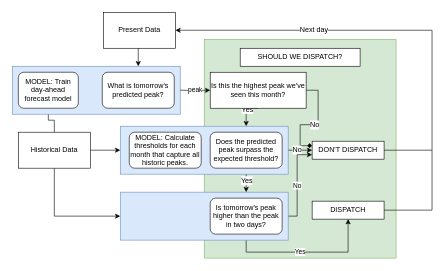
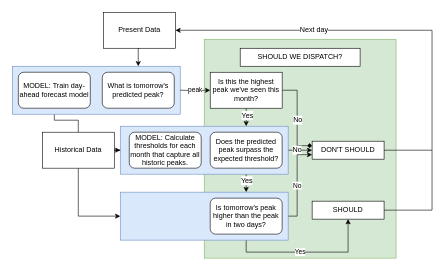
  <mxCell id="0" />
  <mxCell id="1" parent="0" />
  <mxCell id="2" value="" style="rounded=0;whiteSpace=wrap;html=1;fillColor=#d5e8d4;strokeColor=#82b366;" vertex="1" parent="1"><mxGeometry x="340" y="65" width="320" height="365" as="geometry" /></mxCell>
  <mxCell id="3" style="edgeStyle=orthogonalEdgeStyle;rounded=0;orthogonalLoop=1;jettySize=auto;html=1;exitX=0.5;exitY=0;exitDx=0;exitDy=0;entryX=0.5;entryY=1;entryDx=0;entryDy=0;" edge="1" parent="1" source="6" target="27"><mxGeometry relative="1" as="geometry" /></mxCell>
  <mxCell id="4" style="edgeStyle=orthogonalEdgeStyle;rounded=0;orthogonalLoop=1;jettySize=auto;html=1;exitX=1;exitY=0.5;exitDx=0;exitDy=0;" edge="1" parent="1" source="6" target="35"><mxGeometry relative="1" as="geometry" /></mxCell>
  <mxCell id="5" style="edgeStyle=orthogonalEdgeStyle;rounded=0;orthogonalLoop=1;jettySize=auto;html=1;exitX=0.5;exitY=1;exitDx=0;exitDy=0;entryX=0;entryY=0.5;entryDx=0;entryDy=0;" edge="1" parent="1" source="6" target="32"><mxGeometry relative="1" as="geometry" /></mxCell>
- <mxCell id="6" value="Historical Data" style="rounded=0;whiteSpace=wrap;html=1;" vertex="1" parent="1"><mxGeometry x="30" y="220" width="120" height="60" as="geometry" /></mxCell>
+ <mxCell id="6" value="Historical Data" style="rounded=0;whiteSpace=wrap;html=1;" vertex="1" parent="1"><mxGeometry x="70" y="220" width="120" height="60" as="geometry" /></mxCell>
  <mxCell id="7" style="edgeStyle=orthogonalEdgeStyle;rounded=0;orthogonalLoop=1;jettySize=auto;html=1;exitX=0.5;exitY=1;exitDx=0;exitDy=0;entryX=0.75;entryY=0;entryDx=0;entryDy=0;" edge="1" parent="1" source="8" target="26"><mxGeometry relative="1" as="geometry" /></mxCell>
  <mxCell id="8" value="Present Data" style="rounded=0;whiteSpace=wrap;html=1;" vertex="1" parent="1"><mxGeometry x="172" y="20" width="120" height="60" as="geometry" /></mxCell>
  <mxCell id="9" style="edgeStyle=orthogonalEdgeStyle;rounded=0;orthogonalLoop=1;jettySize=auto;html=1;exitX=0.5;exitY=1;exitDx=0;exitDy=0;" edge="1" parent="1" source="13"><mxGeometry relative="1" as="geometry"><mxPoint x="410" y="210" as="targetPoint" /></mxGeometry></mxCell>
  <mxCell id="10" value="Yes" style="text;html=1;resizable=0;points=[];align=center;verticalAlign=middle;labelBackgroundColor=#ffffff;" vertex="1" connectable="0" parent="9"><mxGeometry x="-0.25" y="1" relative="1" as="geometry"><mxPoint as="offset" /></mxGeometry></mxCell>
  <mxCell id="11" style="edgeStyle=orthogonalEdgeStyle;rounded=0;orthogonalLoop=1;jettySize=auto;html=1;exitX=1;exitY=0.5;exitDx=0;exitDy=0;entryX=0;entryY=0.25;entryDx=0;entryDy=0;endArrow=diamond;" edge="1" parent="1" source="13" target="23"><mxGeometry relative="1" as="geometry" /></mxCell>
  <mxCell id="12" value="No" style="text;html=1;resizable=0;points=[];align=center;verticalAlign=middle;labelBackgroundColor=#ffffff;" vertex="1" connectable="0" parent="11"><mxGeometry x="0.035" relative="1" as="geometry"><mxPoint as="offset" /></mxGeometry></mxCell>
- <mxCell id="13" value="Is this the highest peak we've seen this month?" style="rounded=0;whiteSpace=wrap;html=1;" vertex="1" parent="1"><mxGeometry x="350" y="120" width="160" height="60" as="geometry" /></mxCell>
+ <mxCell id="13" value="Is this the highest peak we've seen this month?" style="rounded=0;whiteSpace=wrap;html=1;" vertex="1" parent="1"><mxGeometry x="350" y="120" width="120" height="60" as="geometry" /></mxCell>
  <mxCell id="14" style="edgeStyle=orthogonalEdgeStyle;rounded=0;orthogonalLoop=1;jettySize=auto;html=1;exitX=0.5;exitY=1;exitDx=0;exitDy=0;entryX=0.75;entryY=0;entryDx=0;entryDy=0;" edge="1" parent="1" source="37" target="32"><mxGeometry relative="1" as="geometry"><mxPoint x="410" y="300" as="targetPoint" /></mxGeometry></mxCell>
  <mxCell id="15" value="Yes" style="text;html=1;resizable=0;points=[];align=center;verticalAlign=middle;labelBackgroundColor=#ffffff;" vertex="1" connectable="0" parent="14"><mxGeometry x="-0.2" relative="1" as="geometry"><mxPoint y="4" as="offset" /></mxGeometry></mxCell>
  <mxCell id="16" style="edgeStyle=orthogonalEdgeStyle;rounded=0;orthogonalLoop=1;jettySize=auto;html=1;exitX=1;exitY=0.5;exitDx=0;exitDy=0;" edge="1" parent="1" source="37" target="23"><mxGeometry relative="1" as="geometry" /></mxCell>
  <mxCell id="17" value="No" style="text;html=1;resizable=0;points=[];align=center;verticalAlign=middle;labelBackgroundColor=#ffffff;" vertex="1" connectable="0" parent="16"><mxGeometry x="-0.44" y="-1" relative="1" as="geometry"><mxPoint x="10" y="-2" as="offset" /></mxGeometry></mxCell>
  <mxCell id="18" value="Yes" style="edgeStyle=orthogonalEdgeStyle;rounded=0;orthogonalLoop=1;jettySize=auto;html=1;entryX=0.5;entryY=1;entryDx=0;entryDy=0;exitX=0.75;exitY=1;exitDx=0;exitDy=0;" edge="1" parent="1"><mxGeometry x="-0.102" relative="1" as="geometry"><mxPoint x="410" y="400" as="sourcePoint" /><mxPoint x="580" y="365" as="targetPoint" /><Array as="points"><mxPoint x="410" y="420" /><mxPoint x="580" y="420" /></Array><mxPoint as="offset" /></mxGeometry></mxCell>
  <mxCell id="19" value="No&lt;br&gt;" style="edgeStyle=orthogonalEdgeStyle;rounded=0;orthogonalLoop=1;jettySize=auto;html=1;exitX=1;exitY=0.5;exitDx=0;exitDy=0;entryX=0;entryY=0.75;entryDx=0;entryDy=0;" edge="1" parent="1" source="33" target="23"><mxGeometry relative="1" as="geometry" /></mxCell>
  <mxCell id="20" style="edgeStyle=orthogonalEdgeStyle;rounded=0;orthogonalLoop=1;jettySize=auto;html=1;exitX=1;exitY=0.5;exitDx=0;exitDy=0;entryX=1;entryY=0.5;entryDx=0;entryDy=0;" edge="1" parent="1" source="22" target="8"><mxGeometry relative="1" as="geometry"><Array as="points"><mxPoint x="720" y="350" /><mxPoint x="720" y="50" /></Array></mxGeometry></mxCell>
  <mxCell id="21" value="Next day" style="text;html=1;resizable=0;points=[];align=center;verticalAlign=middle;labelBackgroundColor=#ffffff;" vertex="1" connectable="0" parent="20"><mxGeometry x="0.43" y="-1" relative="1" as="geometry"><mxPoint as="offset" /></mxGeometry></mxCell>
- <mxCell id="22" value="DISPATCH" style="rounded=0;whiteSpace=wrap;html=1;" vertex="1" parent="1"><mxGeometry x="520" y="335" width="120" height="30" as="geometry" /></mxCell>
- <mxCell id="23" value="DON'T DISPATCH" style="rounded=0;whiteSpace=wrap;html=1;" vertex="1" parent="1"><mxGeometry x="520" y="235" width="120" height="30" as="geometry" /></mxCell>
+ <mxCell id="22" value="SHOULD" style="rounded=0;whiteSpace=wrap;html=1;" vertex="1" parent="1"><mxGeometry x="520" y="335" width="120" height="30" as="geometry" /></mxCell>
+ <mxCell id="23" value="DON'T SHOULD" style="rounded=0;whiteSpace=wrap;html=1;" vertex="1" parent="1"><mxGeometry x="520" y="235" width="120" height="30" as="geometry" /></mxCell>
  <mxCell id="24" value="&lt;span&gt;SHOULD WE DISPATCH?&lt;/span&gt;" style="rounded=0;whiteSpace=wrap;html=1;" vertex="1" parent="1"><mxGeometry x="400" y="80" width="200" height="30" as="geometry" /></mxCell>
  <mxCell id="25" value="" style="group" vertex="1" connectable="0" parent="1"><mxGeometry x="20" y="110" width="280" height="80" as="geometry" /></mxCell>
  <mxCell id="26" value="" style="rounded=0;whiteSpace=wrap;html=1;fillColor=#dae8fc;strokeColor=#6c8ebf;" vertex="1" parent="25"><mxGeometry width="280" height="80" as="geometry" /></mxCell>
- <mxCell id="27" value="MODEL: Train day-ahead forecast model" style="rounded=1;whiteSpace=wrap;html=1;" vertex="1" parent="25"><mxGeometry x="10" y="10" width="100" height="60" as="geometry" /></mxCell>
+ <mxCell id="27" value="MODEL: Train day-ahead forecast model" style="rounded=1;whiteSpace=wrap;html=1;" vertex="1" parent="25"><mxGeometry x="10" y="10" width="120" height="60" as="geometry" /></mxCell>
  <mxCell id="28" value="What is tomorrow's predicted peak?" style="rounded=1;whiteSpace=wrap;html=1;" vertex="1" parent="25"><mxGeometry x="150" y="10" width="120" height="60" as="geometry" /></mxCell>
  <mxCell id="29" value="" style="endArrow=none;html=1;" edge="1" parent="1"><mxGeometry width="50" height="50" relative="1" as="geometry"><mxPoint x="640" y="250" as="sourcePoint" /><mxPoint x="720" y="250" as="targetPoint" /></mxGeometry></mxCell>
  <mxCell id="30" value="peak" style="edgeStyle=orthogonalEdgeStyle;rounded=0;orthogonalLoop=1;jettySize=auto;html=1;entryX=0;entryY=0.5;entryDx=0;entryDy=0;" edge="1" parent="1" target="13"><mxGeometry relative="1" as="geometry"><mxPoint x="300" y="150" as="sourcePoint" /></mxGeometry></mxCell>
  <mxCell id="31" value="" style="group" vertex="1" connectable="0" parent="1"><mxGeometry x="200" y="320" width="280" height="80" as="geometry" /></mxCell>
  <mxCell id="32" value="" style="rounded=0;whiteSpace=wrap;html=1;fillColor=#dae8fc;strokeColor=#6c8ebf;" vertex="1" parent="31"><mxGeometry width="280" height="80" as="geometry" /></mxCell>
  <mxCell id="33" value="Is tomorrow's peak higher than the peak in two days?" style="rounded=1;whiteSpace=wrap;html=1;" vertex="1" parent="31"><mxGeometry x="150" y="10" width="120" height="60" as="geometry" /></mxCell>
  <mxCell id="34" value="" style="group" vertex="1" connectable="0" parent="1"><mxGeometry x="200" y="210" width="280" height="80" as="geometry" /></mxCell>
  <mxCell id="35" value="" style="rounded=0;whiteSpace=wrap;html=1;fillColor=#dae8fc;strokeColor=#6c8ebf;" vertex="1" parent="34"><mxGeometry width="280" height="80" as="geometry" /></mxCell>
  <mxCell id="36" value="&lt;span&gt;MODEL: Calculate thresholds for each month that capture all historic peaks.&lt;/span&gt;" style="rounded=1;whiteSpace=wrap;html=1;" vertex="1" parent="34"><mxGeometry x="15" y="10" width="120" height="60" as="geometry" /></mxCell>
  <mxCell id="37" value="Does the predicted peak surpass the expected threshold?&lt;br&gt;" style="rounded=1;whiteSpace=wrap;html=1;" vertex="1" parent="34"><mxGeometry x="150" y="10" width="120" height="60" as="geometry" /></mxCell>
